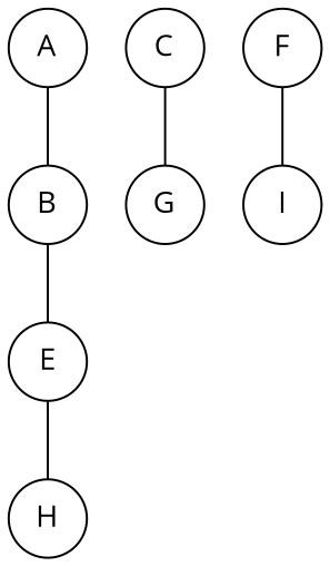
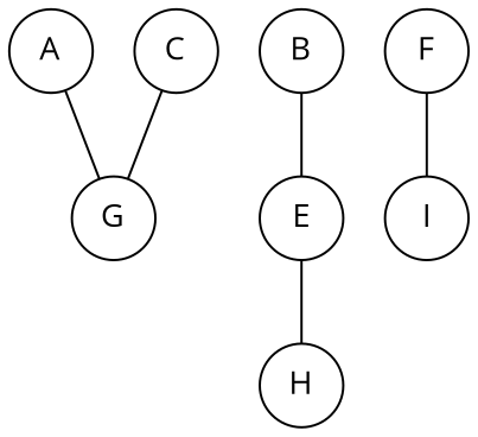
  graph {
    fontname="Open Sans"
    node [fontname="Open Sans" shape=circle]
    edge [fontname="Open Sans"]
    A
    B
    E
    C
    G
    H
    F
    I
-   A -- B
+   A -- G
    B -- E
    E -- H
    C -- G
    F -- I
  }
